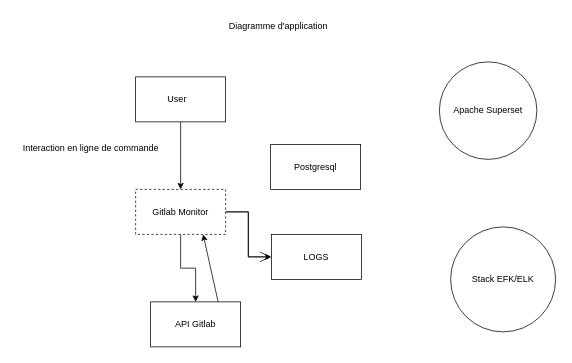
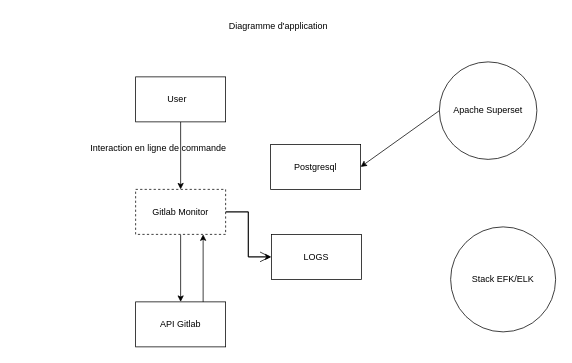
  <mxCell id="0" />
  <mxCell id="1" parent="0" />
  <mxCell id="2" style="edgeStyle=orthogonalEdgeStyle;rounded=0;orthogonalLoop=1;jettySize=auto;html=1;entryX=0.5;entryY=0;entryDx=0;entryDy=0;" edge="1" parent="1" source="3" target="6"><mxGeometry relative="1" as="geometry" /></mxCell>
  <mxCell id="3" value="" style="rounded=0;whiteSpace=wrap;html=1;" vertex="1" parent="1"><mxGeometry x="180" y="102" width="120" height="60" as="geometry" /></mxCell>
  <mxCell id="4" style="edgeStyle=orthogonalEdgeStyle;rounded=0;orthogonalLoop=1;jettySize=auto;html=1;" edge="1" parent="1" source="6" target="7"><mxGeometry relative="1" as="geometry" /></mxCell>
  <mxCell id="5" style="edgeStyle=orthogonalEdgeStyle;rounded=0;orthogonalLoop=1;jettySize=auto;html=1;exitX=1;exitY=0.5;exitDx=0;exitDy=0;" edge="1" parent="1" source="6" target="10"><mxGeometry relative="1" as="geometry" /></mxCell>
  <mxCell id="6" value="Gitlab Monitor" style="rounded=0;whiteSpace=wrap;html=1;dashed=1;" vertex="1" parent="1"><mxGeometry x="180" y="252" width="120" height="60" as="geometry" /></mxCell>
- <mxCell id="7" value="API Gitlab" style="rounded=0;whiteSpace=wrap;html=1;" vertex="1" parent="1"><mxGeometry x="200" y="402" width="120" height="60" as="geometry" /></mxCell>
+ <mxCell id="7" value="API Gitlab" style="rounded=0;whiteSpace=wrap;html=1;" vertex="1" parent="1"><mxGeometry x="180" y="402" width="120" height="60" as="geometry" /></mxCell>
  <mxCell id="8" value="" style="endArrow=classic;html=1;rounded=0;entryX=0.75;entryY=1;entryDx=0;entryDy=0;exitX=0.75;exitY=0;exitDx=0;exitDy=0;" edge="1" parent="1" source="7" target="6"><mxGeometry width="50" height="50" relative="1" as="geometry"><mxPoint x="260" y="442" as="sourcePoint" /><mxPoint x="310" y="392" as="targetPoint" /></mxGeometry></mxCell>
  <mxCell id="9" value="Postgresql" style="rounded=0;whiteSpace=wrap;html=1;" vertex="1" parent="1"><mxGeometry x="360" y="192" width="120" height="60" as="geometry" /></mxCell>
  <mxCell id="10" value="LOGS" style="rounded=0;whiteSpace=wrap;html=1;" vertex="1" parent="1"><mxGeometry x="361" y="312" width="120" height="60" as="geometry" /></mxCell>
  <mxCell id="11" value="" style="endArrow=open;endFill=1;endSize=12;html=1;rounded=0;exitX=1;exitY=0.5;exitDx=0;exitDy=0;" edge="1" parent="1" source="6"><mxGeometry width="160" relative="1" as="geometry"><mxPoint x="340" y="352" as="sourcePoint" /><mxPoint x="360" y="342" as="targetPoint" /><Array as="points"><mxPoint x="330" y="282" /><mxPoint x="330" y="342" /></Array></mxGeometry></mxCell>
  <mxCell id="12" value="Stack EFK/ELK" style="ellipse;whiteSpace=wrap;html=1;aspect=fixed;" vertex="1" parent="1"><mxGeometry x="600" y="302" width="140" height="140" as="geometry" /></mxCell>
  <mxCell id="13" value="Apache Superset" style="ellipse;whiteSpace=wrap;html=1;aspect=fixed;" vertex="1" parent="1"><mxGeometry x="585" y="82" width="130" height="130" as="geometry" /></mxCell>
  <mxCell id="14" value="User" style="text;html=1;align=center;verticalAlign=middle;resizable=0;points=[];autosize=1;strokeColor=none;fillColor=none;" vertex="1" parent="1"><mxGeometry x="210" y="117" width="50" height="30" as="geometry" /></mxCell>
- <mxCell id="16" value="Interaction en ligne de commande" style="text;html=1;align=center;verticalAlign=middle;resizable=0;points=[];autosize=1;strokeColor=none;fillColor=none;" vertex="1" parent="1"><mxGeometry x="20" y="182" width="200" height="30" as="geometry" /></mxCell>
+ <mxCell id="15" value="" style="endArrow=classic;html=1;rounded=0;exitX=0;exitY=0.5;exitDx=0;exitDy=0;entryX=1;entryY=0.5;entryDx=0;entryDy=0;" edge="1" parent="1" source="13" target="9"><mxGeometry width="50" height="50" relative="1" as="geometry"><mxPoint x="310" y="372" as="sourcePoint" /><mxPoint x="360" y="322" as="targetPoint" /></mxGeometry></mxCell>
+ <mxCell id="16" value="Interaction en ligne de commande" style="text;html=1;align=center;verticalAlign=middle;resizable=0;points=[];autosize=1;strokeColor=none;fillColor=none;" vertex="1" parent="1"><mxGeometry x="110" y="182" width="200" height="30" as="geometry" /></mxCell>
  <mxCell id="17" value="Diagramme d'application" style="text;html=1;align=center;verticalAlign=middle;resizable=0;points=[];autosize=1;strokeColor=none;fillColor=none;" vertex="1" parent="1"><mxGeometry x="290" y="20" width="160" height="30" as="geometry" /></mxCell>
